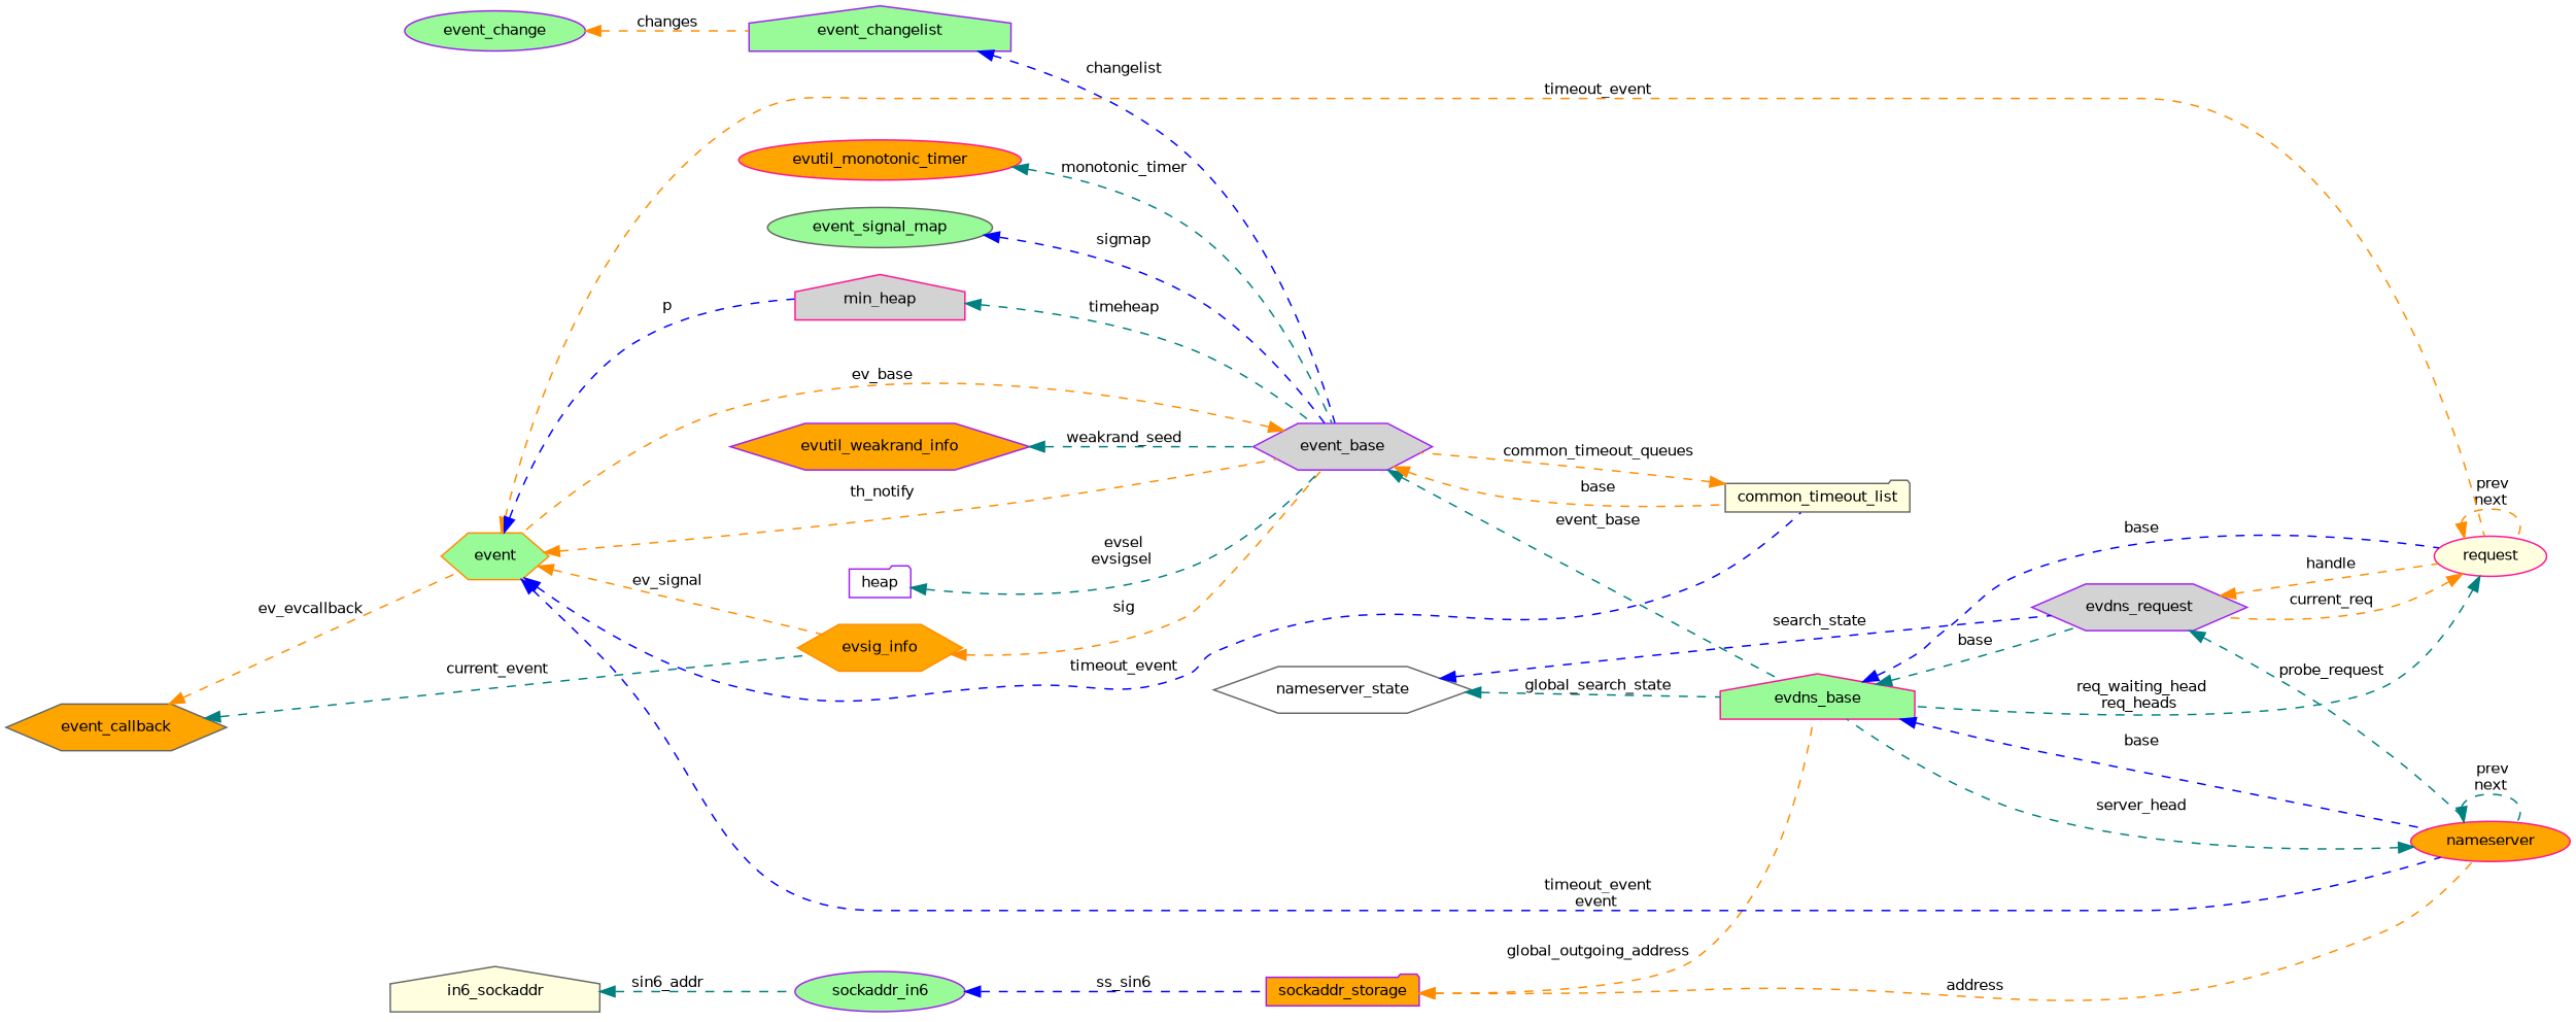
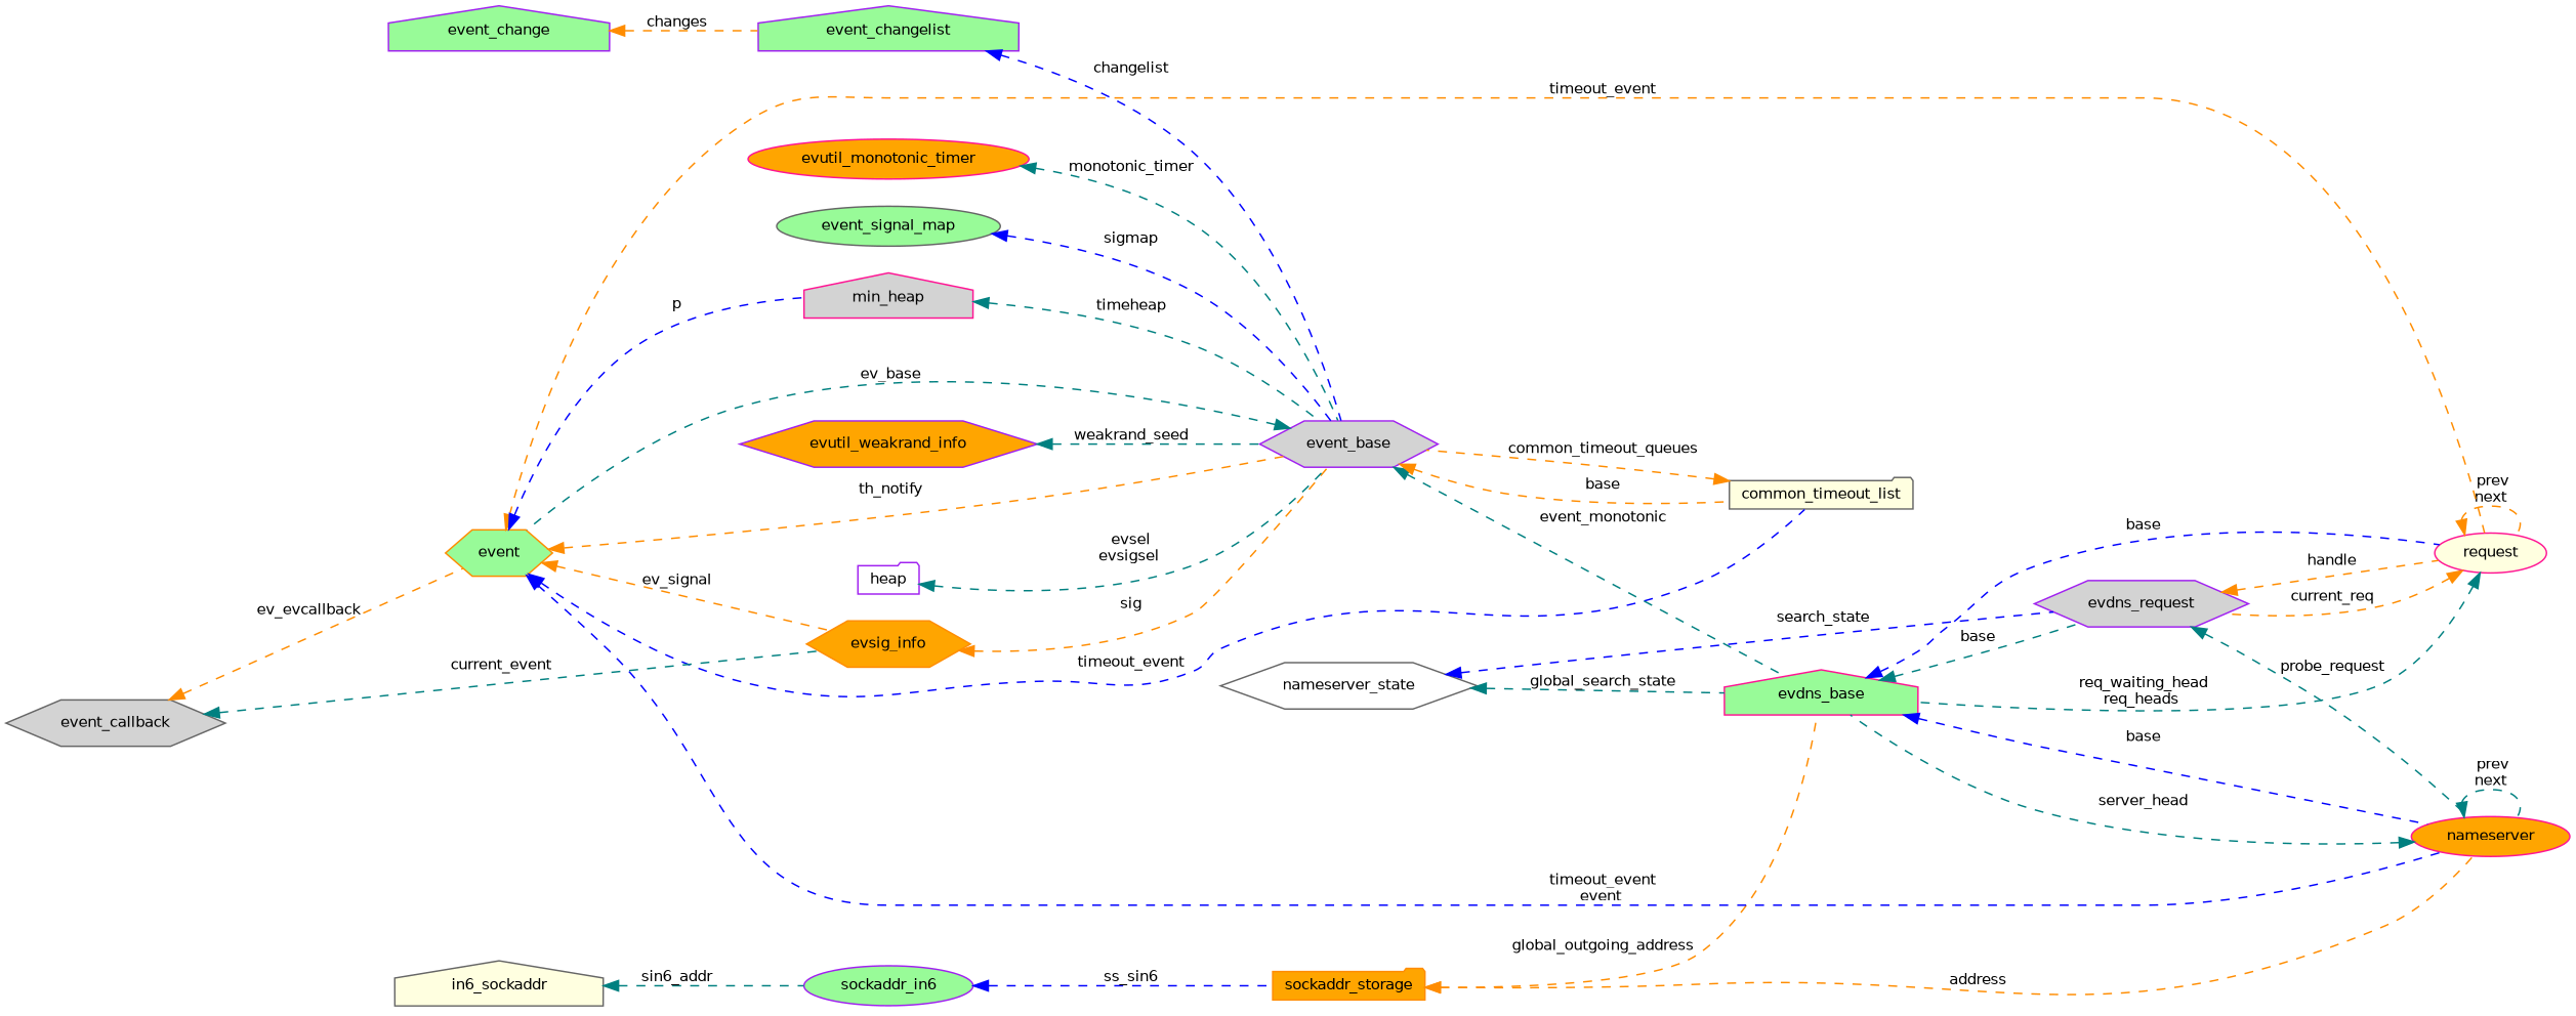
  digraph {
    rankdir=LR
    node [color=purple fillcolor=palegreen fontname=Helvetica fontsize=10 shape=hexagon style=filled]
    edge [color=teal dir=back fontname=Helvetica fontsize=10 labelfontname=Helvetica labelfontsize=10 style=dashed]
    n1 [color=deeppink fontcolor=black height=0.2 label=evdns_base shape=house width=0.4]
    n2 [color=deeppink fillcolor=orange height=0.2 label=nameserver shape=ellipse width=0.4]
    n3 [fillcolor=lightgrey height=0.2 label=evdns_request width=0.4]
    n4 [color=deeppink fillcolor=lightyellow height=0.2 label=request shape=ellipse width=0.4]
-   n5 [fillcolor=orange height=0.2 label=sockaddr_storage shape=folder width=0.4]
+   n5 [color=darkorange fillcolor=orange height=0.2 label=sockaddr_storage shape=folder width=0.4]
    n6 [height=0.2 label=sockaddr_in6 shape=ellipse width=0.4]
    n7 [color=gray40 fillcolor=lightyellow height=0.2 label=in6_sockaddr shape=house width=0.4]
    n8 [color=darkorange height=0.2 label=event width=0.4]
    n9 [fillcolor=lightgrey height=0.2 label=event_base width=0.4]
    n10 [color=darkorange fillcolor=orange height=0.2 label=evsig_info width=0.4]
    n11 [color=deeppink fillcolor=lightgrey height=0.2 label=min_heap shape=house width=0.4]
    n12 [color=gray40 fillcolor=lightyellow height=0.2 label=common_timeout_list shape=folder width=0.4]
-   n13 [color=gray40 fillcolor=orange height=0.2 label=event_callback width=0.4]
+   n13 [color=gray40 fillcolor=lightgrey height=0.2 label=event_callback width=0.4]
    n14 [fillcolor=white height=0.2 label=heap shape=folder width=0.4]
    n15 [color=deeppink fillcolor=orange height=0.2 label=evutil_monotonic_timer shape=ellipse width=0.4]
    n16 [color=gray40 height=0.2 label=event_signal_map shape=ellipse width=0.4]
    n17 [height=0.2 label=event_changelist shape=house width=0.4]
-   n18 [height=0.2 label=event_change shape=ellipse width=0.4]
+   n18 [height=0.2 label=event_change shape=house width=0.4]
    n19 [fillcolor=orange height=0.2 label=evutil_weakrand_info width=0.4]
    n20 [color=gray40 fillcolor=white height=0.2 label=nameserver_state width=0.4]
    n1 -> n2 [color=blue label=" base"]
    n1 -> n3 [label=" base"]
    n1 -> n4 [color=blue label=" base"]
    n2 -> n1 [label=" server_head"]
    n2 -> n2 [label=" prev\nnext"]
    n3 -> n2 [label=" probe_request"]
    n3 -> n4 [color=darkorange label=" handle"]
    n4 -> n1 [label=" req_waiting_head\nreq_heads"]
    n4 -> n3 [color=darkorange label=" current_req"]
    n4 -> n4 [color=darkorange label=" prev\nnext"]
    n5 -> n1 [color=darkorange label=" global_outgoing_address"]
    n5 -> n2 [color=darkorange label=" address"]
    n6 -> n5 [color=blue label=" ss_sin6"]
    n7 -> n6 [label=" sin6_addr"]
    n8 -> n2 [color=blue label=" timeout_event\nevent"]
    n8 -> n4 [color=darkorange label=" timeout_event"]
    n8 -> n9 [color=darkorange label=" th_notify"]
    n8 -> n10 [color=darkorange label=" ev_signal"]
    n8 -> n11 [color=blue label=" p"]
    n8 -> n12 [color=blue label=" timeout_event"]
-   n9 -> n1 [label=" event_base"]
-   n9 -> n8 [color=darkorange label=" ev_base"]
+   n9 -> n1 [label=" event_monotonic"]
+   n9 -> n8 [label=" ev_base"]
    n9 -> n12 [color=darkorange label=" base"]
    n10 -> n9 [color=darkorange label=" sig"]
    n11 -> n9 [label=" timeheap"]
    n12 -> n9 [color=darkorange label=" common_timeout_queues"]
    n13 -> n8 [color=darkorange label=" ev_evcallback"]
    n13 -> n10 [label=" current_event"]
    n14 -> n9 [label=" evsel\nevsigsel"]
    n15 -> n9 [label=" monotonic_timer"]
    n16 -> n9 [color=blue label=" sigmap"]
    n17 -> n9 [color=blue label=" changelist"]
    n18 -> n17 [color=darkorange label=" changes"]
    n19 -> n9 [label=" weakrand_seed"]
    n20 -> n1 [label=" global_search_state"]
    n20 -> n3 [color=blue label=" search_state"]
  }
